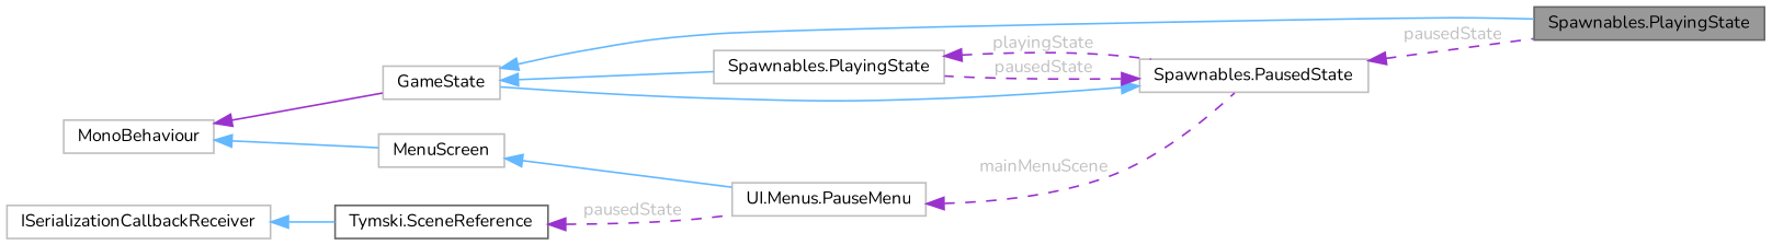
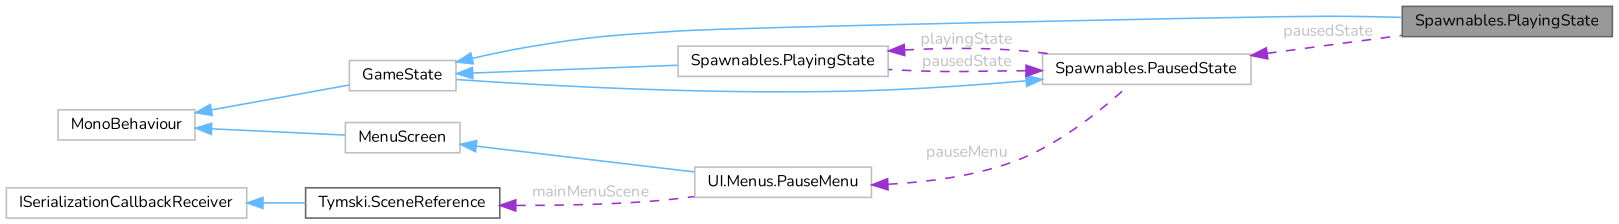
  digraph {
    fontname=Nunito
    rankdir=LR
    node [color=grey75 fillcolor=white fontname=Nunito fontsize=10 shape=box style=filled]
    edge [color=steelblue1 dir=back fontname=Nunito fontsize=10 labelfontname=Helvetica labelfontsize=10 style=solid]
    n1 [color=gray40 fillcolor=grey60 fontcolor=black height=0.2 label="Spawnables.PlayingState" width=0.4]
    n2 [height=0.2 label=GameState width=0.4]
    n3 [height=0.2 label="Spawnables.PlayingState" width=0.4]
    n4 [height=0.2 label="Spawnables.PausedState" width=0.4]
    n5 [height=0.2 label=MonoBehaviour width=0.4]
    n6 [height=0.2 label=MenuScreen width=0.4]
    n7 [height=0.2 label="UI.Menus.PauseMenu" width=0.4]
    n8 [color=gray40 height=0.2 label="Tymski.SceneReference" width=0.4]
    n9 [height=0.2 label=ISerializationCallbackReceiver width=0.4]
    n2 -> n1
    n2 -> n3
    n3 -> n4 [color=darkorchid3 fontcolor=grey label=" playingState" style=dashed]
    n4 -> n1 [color=darkorchid3 fontcolor=grey label=" pausedState" style=dashed]
    n4 -> n2
    n4 -> n3 [color=darkorchid3 fontcolor=grey label=" pausedState" style=dashed]
-   n5 -> n2 [color=darkorchid3]
+   n5 -> n2
    n5 -> n6
    n6 -> n7
-   n7 -> n4 [color=darkorchid3 fontcolor=grey label=" mainMenuScene" style=dashed]
-   n8 -> n7 [color=darkorchid3 fontcolor=grey label=" pausedState" style=dashed]
+   n7 -> n4 [color=darkorchid3 fontcolor=grey label=" pauseMenu" style=dashed]
+   n8 -> n7 [color=darkorchid3 fontcolor=grey label=" mainMenuScene" style=dashed]
    n9 -> n8
  }
